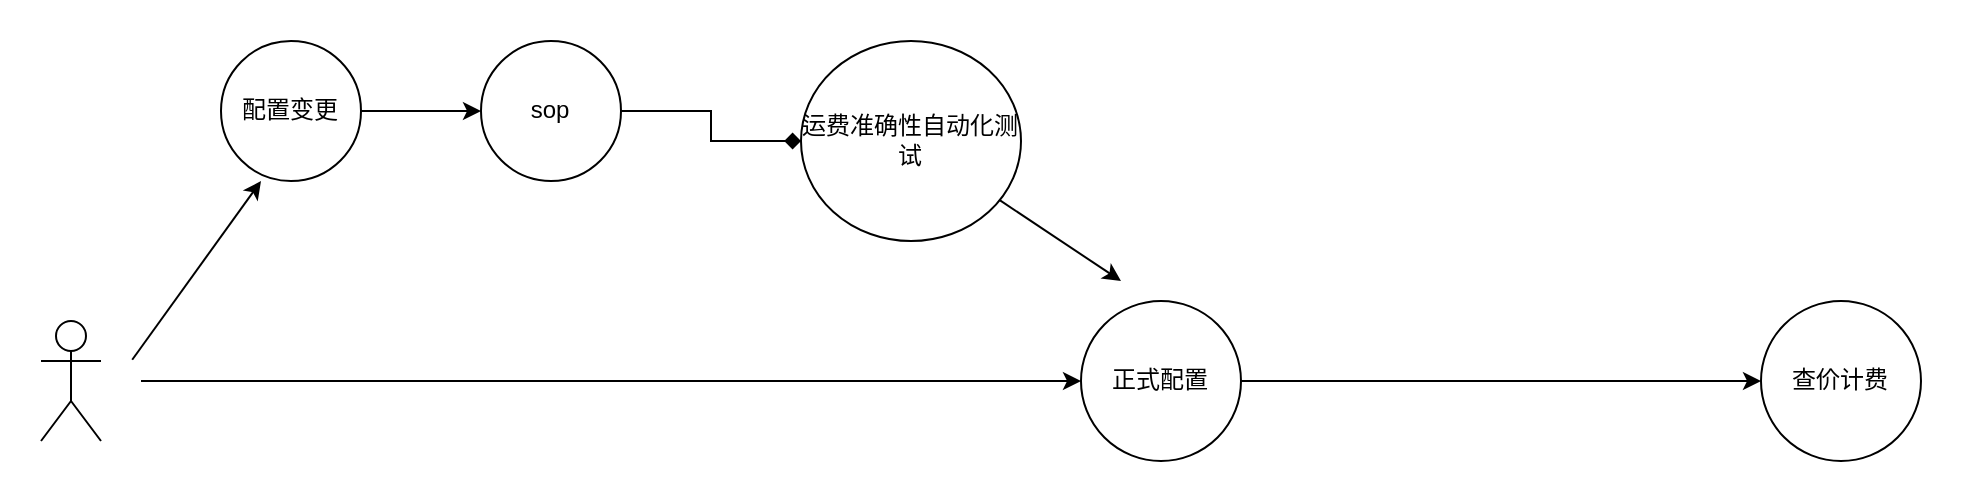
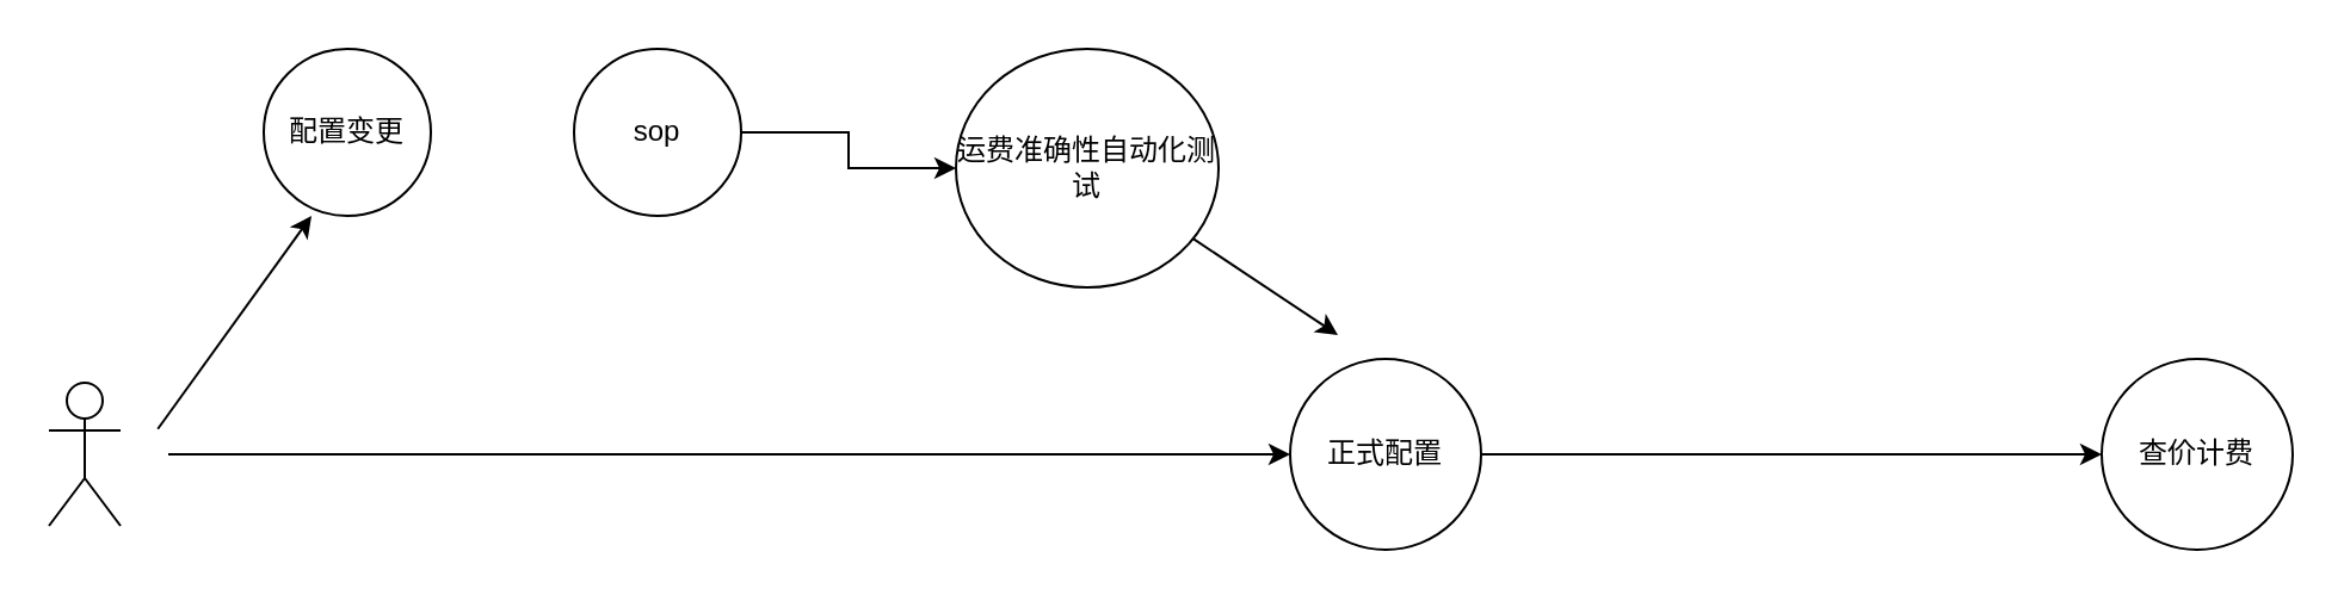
  <mxCell id="0" />
  <mxCell id="1" parent="0" />
  <mxCell id="2" style="edgeStyle=orthogonalEdgeStyle;rounded=0;orthogonalLoop=1;jettySize=auto;html=1;exitX=1;exitY=0.5;exitDx=0;exitDy=0;entryX=0;entryY=0.5;entryDx=0;entryDy=0;" edge="1" parent="1" source="3"><mxGeometry relative="1" as="geometry"><mxPoint x="880" y="190" as="targetPoint" /></mxGeometry></mxCell>
  <mxCell id="3" value="正式配置" style="ellipse;whiteSpace=wrap;html=1;aspect=fixed;fillColor=none;" vertex="1" parent="1"><mxGeometry x="540" y="150" width="80" height="80" as="geometry" /></mxCell>
  <mxCell id="4" value="" style="endArrow=classic;html=1;rounded=0;exitX=1;exitY=0.5;exitDx=0;exitDy=0;entryX=0;entryY=0.5;entryDx=0;entryDy=0;" edge="1" parent="1" target="3"><mxGeometry width="50" height="50" relative="1" as="geometry"><mxPoint x="70" y="190" as="sourcePoint" /><mxPoint x="170" y="250" as="targetPoint" /></mxGeometry></mxCell>
- <mxCell id="5" style="edgeStyle=orthogonalEdgeStyle;rounded=0;orthogonalLoop=1;jettySize=auto;html=1;exitX=1;exitY=0.5;exitDx=0;exitDy=0;entryX=0;entryY=0.5;entryDx=0;entryDy=0;" edge="1" parent="1" source="6" target="9"><mxGeometry relative="1" as="geometry" /></mxCell>
  <mxCell id="6" value="配置变更" style="ellipse;whiteSpace=wrap;html=1;aspect=fixed;fillColor=none;" vertex="1" parent="1"><mxGeometry x="110" y="20" width="70" height="70" as="geometry" /></mxCell>
  <mxCell id="7" value="" style="endArrow=classic;html=1;rounded=0;exitX=1;exitY=0;exitDx=0;exitDy=0;" edge="1" parent="1"><mxGeometry width="50" height="50" relative="1" as="geometry"><mxPoint x="65.607" y="179.393" as="sourcePoint" /><mxPoint x="130" y="90" as="targetPoint" /></mxGeometry></mxCell>
- <mxCell id="8" style="edgeStyle=orthogonalEdgeStyle;rounded=0;orthogonalLoop=1;jettySize=auto;html=1;exitX=1;exitY=0.5;exitDx=0;exitDy=0;entryX=0;entryY=0.5;entryDx=0;entryDy=0;endArrow=diamond;" edge="1" parent="1" source="9" target="10"><mxGeometry relative="1" as="geometry" /></mxCell>
+ <mxCell id="8" style="edgeStyle=orthogonalEdgeStyle;rounded=0;orthogonalLoop=1;jettySize=auto;html=1;exitX=1;exitY=0.5;exitDx=0;exitDy=0;entryX=0;entryY=0.5;entryDx=0;entryDy=0;" edge="1" parent="1" source="9" target="10"><mxGeometry relative="1" as="geometry" /></mxCell>
  <mxCell id="9" value="sop" style="ellipse;whiteSpace=wrap;html=1;aspect=fixed;fillColor=none;" vertex="1" parent="1"><mxGeometry x="240" y="20" width="70" height="70" as="geometry" /></mxCell>
  <mxCell id="10" value="&lt;div class=&quot;lake-content&quot;&gt;&lt;span class=&quot;ne-text&quot;&gt;运费准确性自动化测试&lt;/span&gt;&lt;/div&gt;" style="ellipse;whiteSpace=wrap;html=1;aspect=fixed;fillColor=none;" vertex="1" parent="1"><mxGeometry x="400" y="20" width="110" height="100" as="geometry" /></mxCell>
  <mxCell id="11" value="" style="endArrow=classic;html=1;rounded=0;" edge="1" parent="1" source="10"><mxGeometry width="50" height="50" relative="1" as="geometry"><mxPoint x="76" y="189" as="sourcePoint" /><mxPoint x="560" y="140" as="targetPoint" /></mxGeometry></mxCell>
  <mxCell id="12" value="查价计费" style="ellipse;whiteSpace=wrap;html=1;aspect=fixed;fillColor=none;" vertex="1" parent="1"><mxGeometry x="880" y="150" width="80" height="80" as="geometry" /></mxCell>
  <mxCell id="13" value="" style="shape=umlActor;verticalLabelPosition=bottom;verticalAlign=top;html=1;outlineConnect=0;" vertex="1" parent="1"><mxGeometry x="20" y="160" width="30" height="60" as="geometry" /></mxCell>
